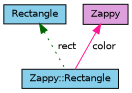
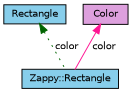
  digraph {
    node [color=black fillcolor=skyblue fontname=Helvetica fontsize=10 shape=record style=filled]
    edge [dir=back fontname=Helvetica fontsize=10 labelfontname=Helvetica labelfontsize=10]
    n1 [fontcolor=black height=0.2 label="Zappy::Rectangle" width=0.4]
    n2 [height=0.2 label=Rectangle width=0.4]
-   n3 [fillcolor=plum height=0.2 label=Zappy width=0.4]
-   n2 -> n1 [color=darkgreen label=" rect" style=dotted]
+   n3 [fillcolor=plum height=0.2 label=Color width=0.4]
+   n2 -> n1 [color=darkgreen label=" color" style=dotted]
    n3 -> n1 [color=deeppink label=" color" style=solid]
  }
